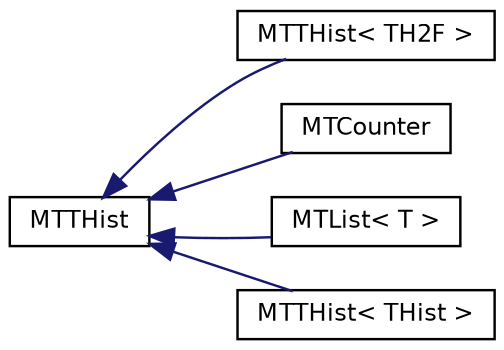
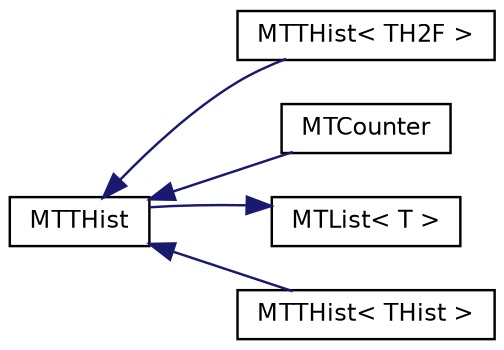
  digraph {
    rankdir=LR
    node [color=black fillcolor=white fontname=Helvetica fontsize=10 shape=record style=filled]
    edge [color=midnightblue dir=back fontname=Helvetica fontsize=10 labelfontname=Helvetica labelfontsize=10 style=solid]
    n1 [height=0.2 label=MTTHist width=0.4]
    n2 [height=0.2 label="MTTHist\< TH2F \>" width=0.4]
    n3 [height=0.2 label=MTCounter width=0.4]
    n4 [height=0.2 label="MTList\< T \>" width=0.4]
    n5 [height=0.2 label="MTTHist\< THist \>" width=0.4]
    n1 -> n2
    n1 -> n3
-   n1 -> n4
+   n4 -> n1
    n1 -> n5
  }
